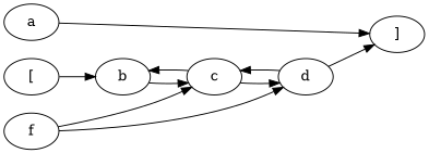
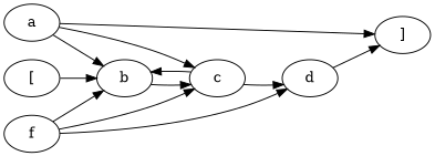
  digraph {
    rankdir=LR
    n1 [label="["]
    n2 [label=b]
    n3 [label=c]
    n4 [label=d]
    n5 [label=f]
    n6 [label=a]
    n7 [label="]"]
    n1 -> n2
    n2 -> n3
    n3 -> n2
    n3 -> n4
-   n4 -> n3
+   n6 -> n3
    n4 -> n7
+   n5 -> n2
    n5 -> n3
    n5 -> n4
+   n6 -> n2
    n6 -> n7
  }
